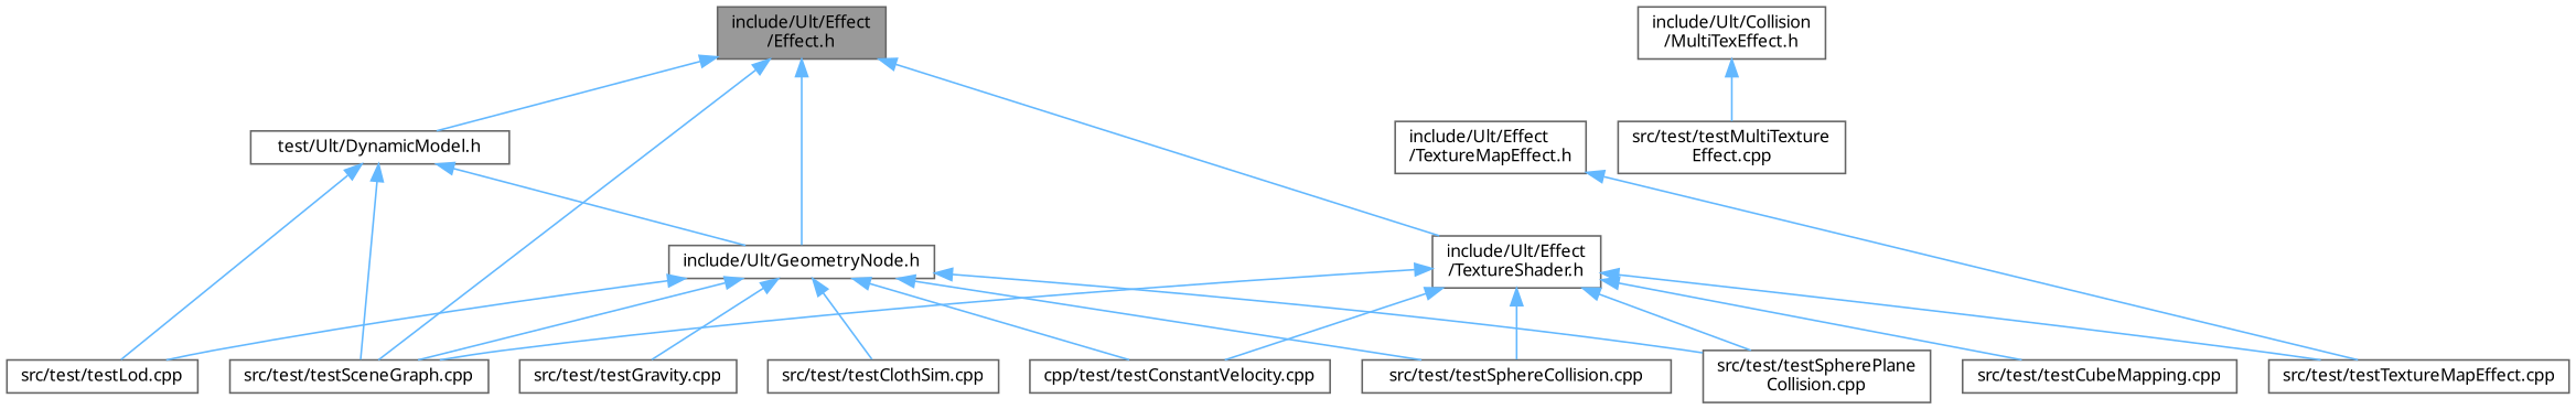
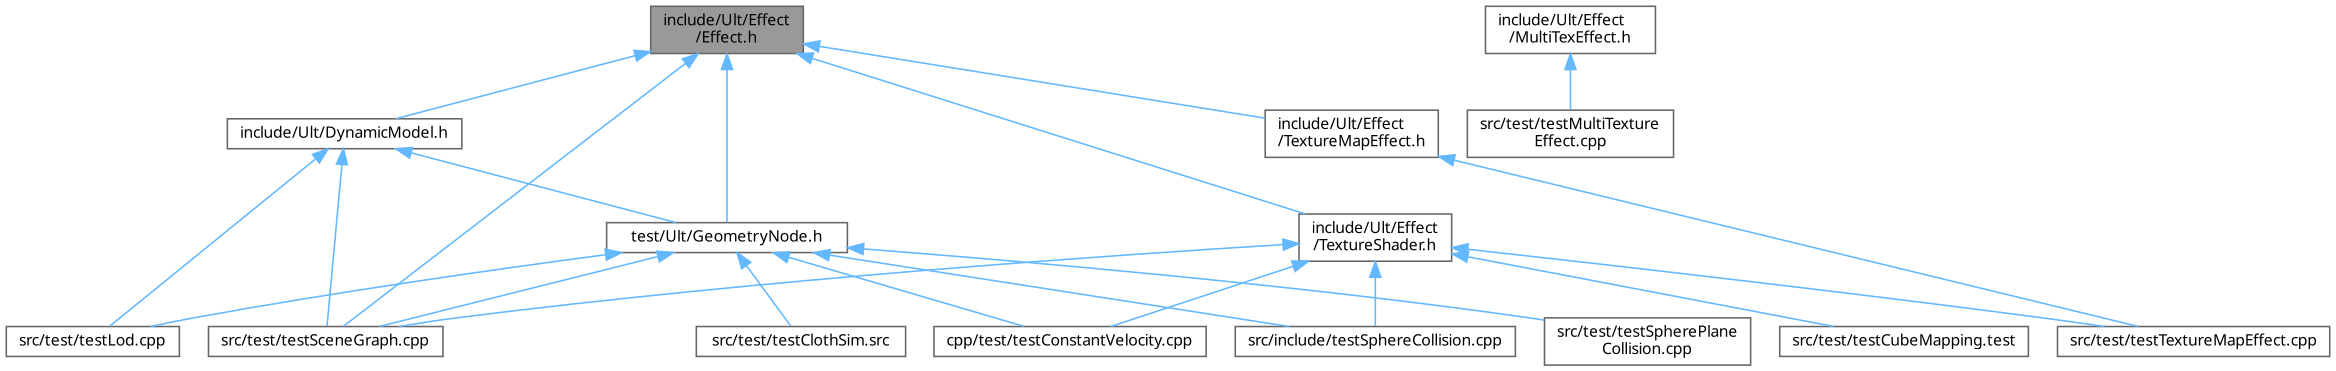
  digraph {
    fontname="Noto Sans"
    node [color=grey40 fillcolor=white fontname="Noto Sans" fontsize=10 shape=box style=filled]
    edge [color=steelblue1 dir=back fontname="Noto Sans" fontsize=10 labelfontname=Helvetica labelfontsize=10 style=solid]
    n1 [color=gray40 fillcolor=grey60 fontcolor=black height=0.2 label="include/Ult/Effect\l/Effect.h" width=0.4]
-   n2 [height=0.2 label="test/Ult/DynamicModel.h" width=0.4]
-   n3 [height=0.2 label="include/Ult/GeometryNode.h" width=0.4]
+   n2 [height=0.2 label="include/Ult/DynamicModel.h" width=0.4]
+   n3 [height=0.2 label="test/Ult/GeometryNode.h" width=0.4]
    n4 [height=0.2 label="src/test/testSceneGraph.cpp" width=0.4]
    n5 [height=0.2 label="include/Ult/Effect\l/TextureMapEffect.h" width=0.4]
    n6 [height=0.2 label="include/Ult/Effect\l/TextureShader.h" width=0.4]
    n7 [height=0.2 label="src/test/testLod.cpp" width=0.4]
-   n8 [height=0.2 label="src/test/testClothSim.cpp" width=0.4]
+   n8 [height=0.2 label="src/test/testClothSim.src" width=0.4]
    n9 [height=0.2 label="cpp/test/testConstantVelocity.cpp" width=0.4]
-   n10 [height=0.2 label="src/test/testGravity.cpp" width=0.4]
-   n11 [height=0.2 label="src/test/testSphereCollision.cpp" width=0.4]
+   n11 [height=0.2 label="src/include/testSphereCollision.cpp" width=0.4]
    n12 [height=0.2 label="src/test/testSpherePlane\lCollision.cpp" width=0.4]
-   n13 [height=0.2 label="include/Ult/Collision\l/MultiTexEffect.h" width=0.4]
+   n13 [height=0.2 label="include/Ult/Effect\l/MultiTexEffect.h" width=0.4]
    n14 [height=0.2 label="src/test/testMultiTexture\lEffect.cpp" width=0.4]
    n15 [height=0.2 label="src/test/testTextureMapEffect.cpp" width=0.4]
-   n16 [height=0.2 label="src/test/testCubeMapping.cpp" width=0.4]
+   n16 [height=0.2 label="src/test/testCubeMapping.test" width=0.4]
    n1 -> n2
    n1 -> n3
    n1 -> n4
+   n1 -> n5
    n1 -> n6
    n2 -> n3
    n2 -> n4
    n2 -> n7
    n3 -> n4
    n3 -> n7
    n3 -> n8
    n3 -> n9
-   n3 -> n10
    n3 -> n11
    n3 -> n12
    n5 -> n15
    n6 -> n4
    n6 -> n9
    n6 -> n11
-   n6 -> n12
    n6 -> n15
    n6 -> n16
    n13 -> n14
  }
